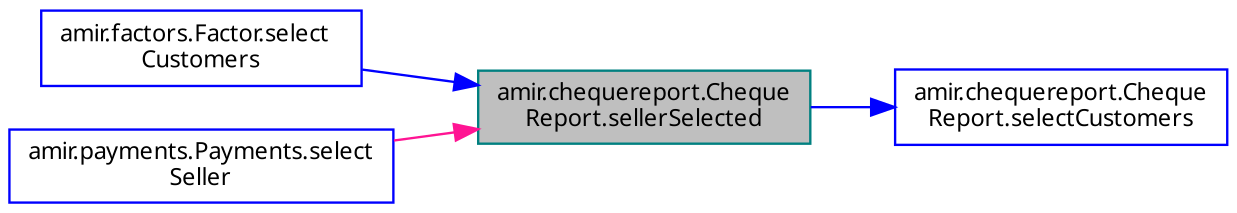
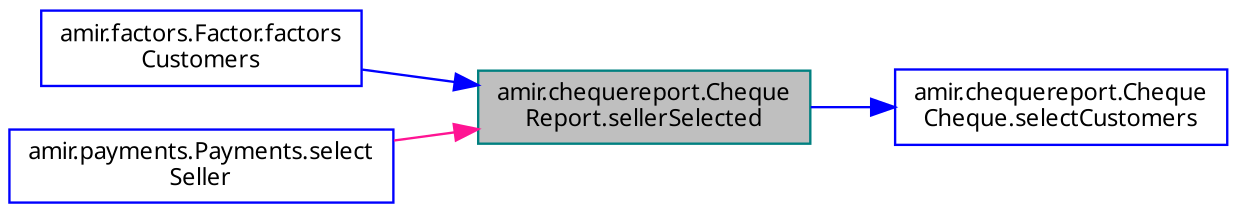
  digraph {
    fontname="Noto Sans"
    rankdir=RL
    node [color=blue fillcolor=white fontname="Noto Sans" fontsize=10 shape=record style=filled]
    edge [color=blue dir=back fontname="Noto Sans" fontsize=10 labelfontname="FreeSans.ttf" labelfontsize=10 style=solid]
    n1 [color=teal fillcolor=grey75 fontcolor=black height=0.2 label="amir.chequereport.Cheque\lReport.sellerSelected" width=0.4]
-   n2 [height=0.2 label="amir.factors.Factor.select\lCustomers" width=0.4]
+   n2 [height=0.2 label="amir.factors.Factor.factors\lCustomers" width=0.4]
    n3 [height=0.2 label="amir.payments.Payments.select\lSeller" width=0.4]
-   n4 [height=0.2 label="amir.chequereport.Cheque\lReport.selectCustomers" width=0.4]
+   n4 [height=0.2 label="amir.chequereport.Cheque\lCheque.selectCustomers" width=0.4]
    n1 -> n2
    n1 -> n3 [color=deeppink]
    n4 -> n1
  }
